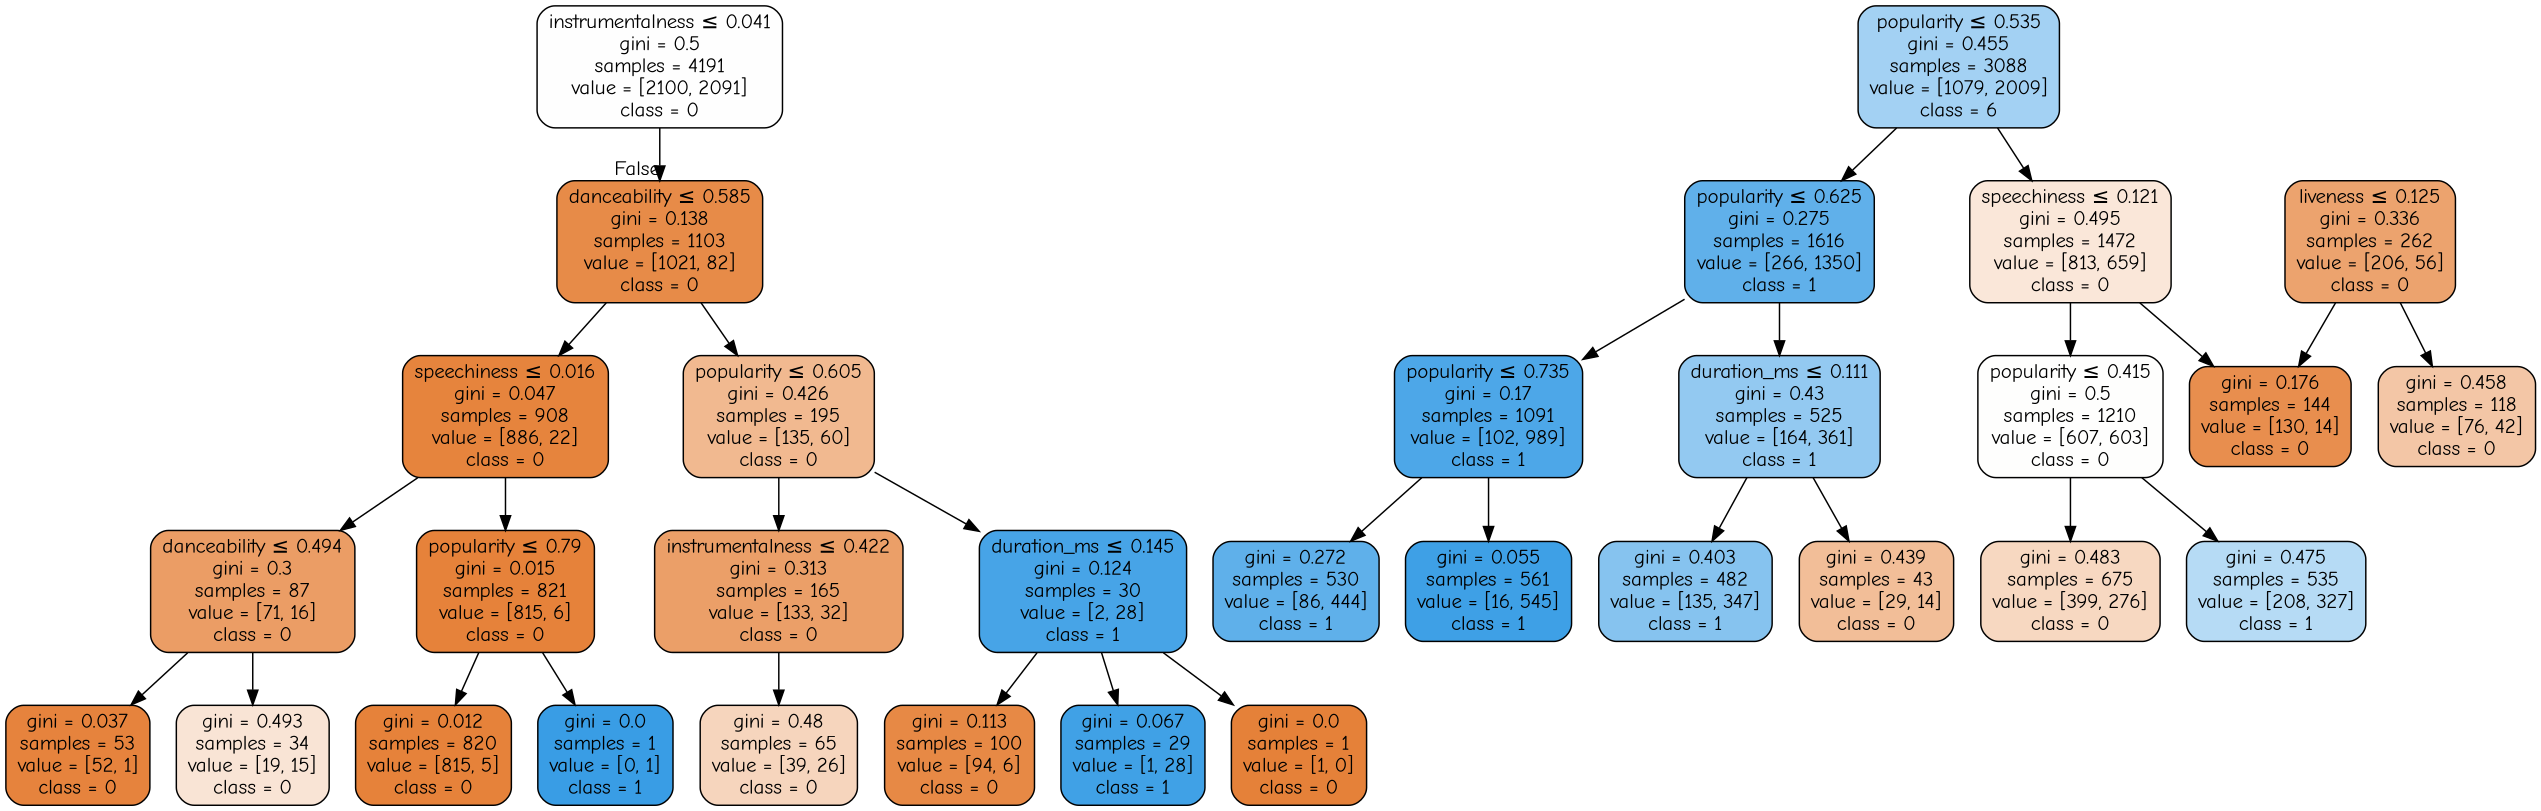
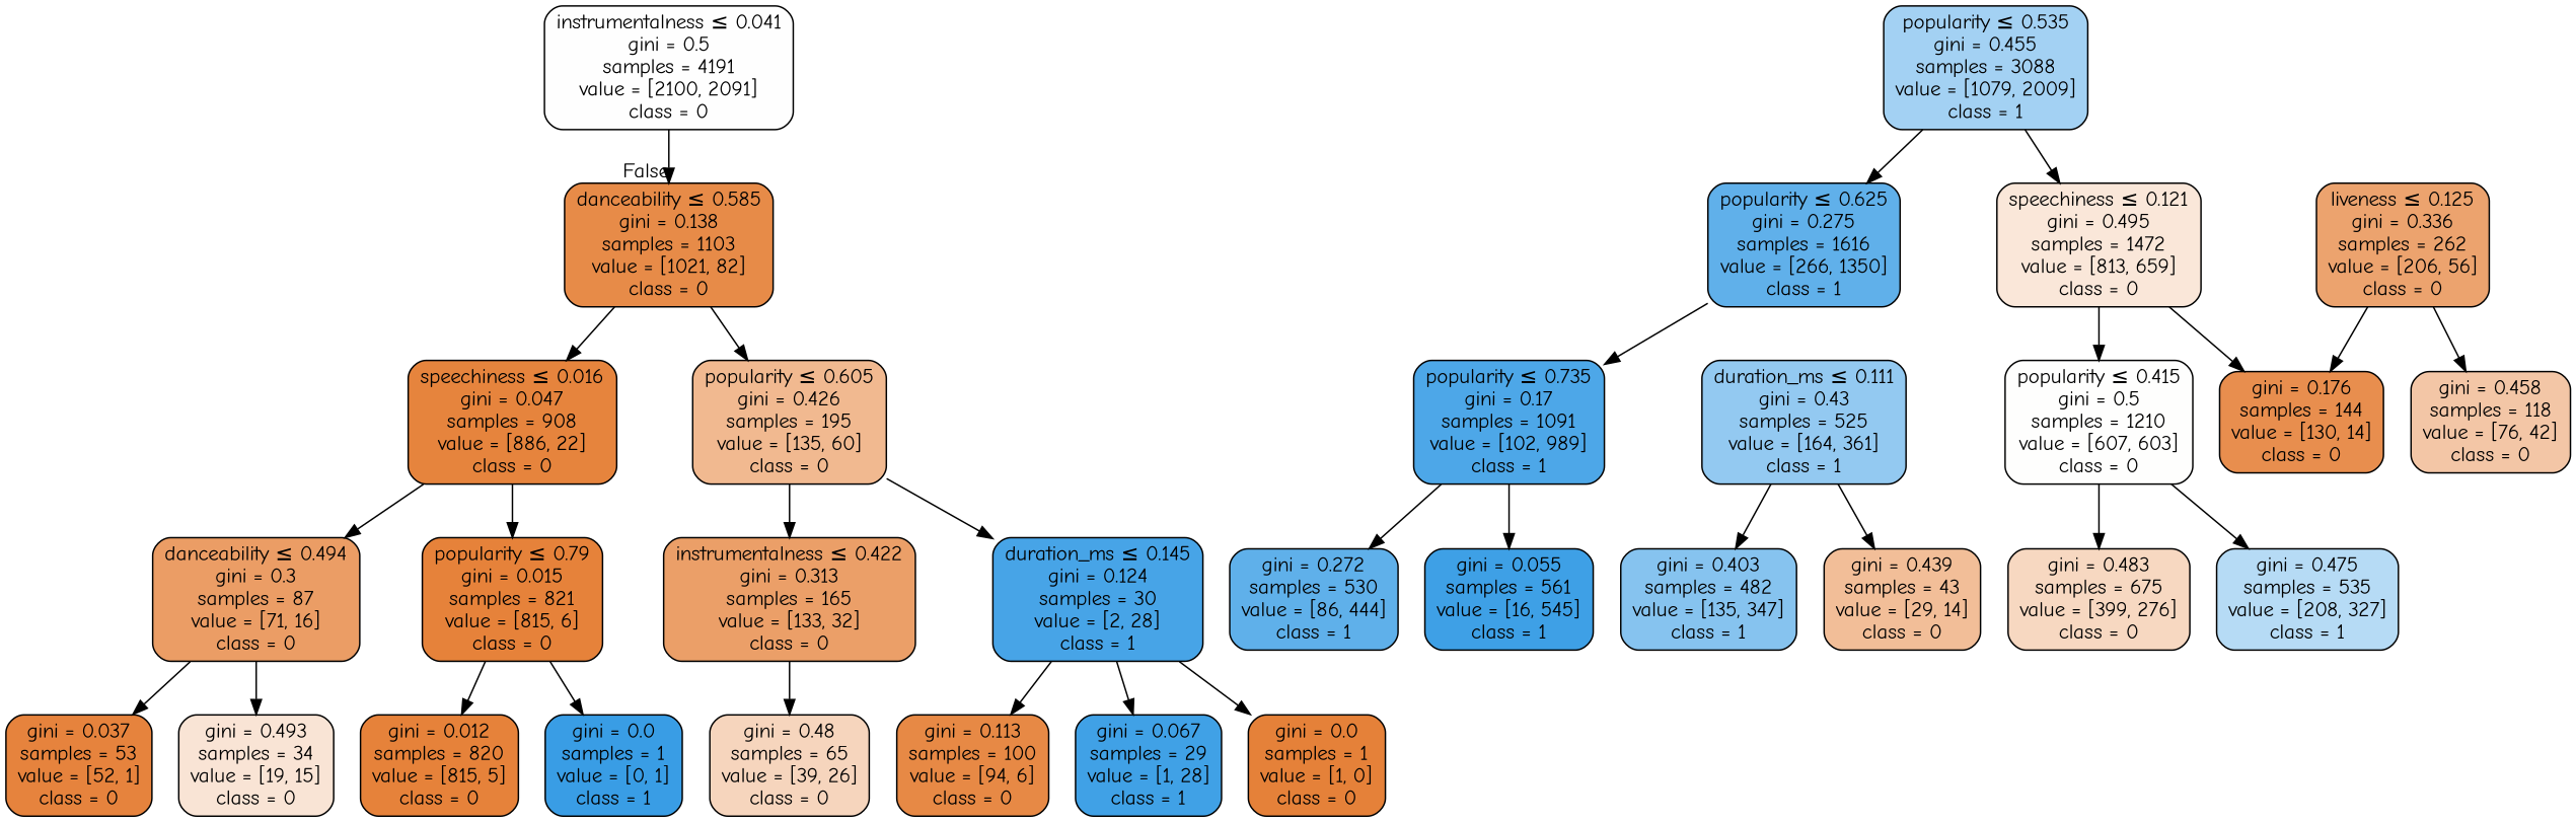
  digraph {
    fontname="Comic Neue"
    node [color=black fillcolor="#e58139fd" fontname="Comic Neue" shape=box style="filled, rounded"]
    edge [fontname="Comic Neue"]
    n1 [fillcolor="#e5813901" label=<instrumentalness &le; 0.041<br/>gini = 0.5<br/>samples = 4191<br/>value = [2100, 2091]<br/>class = 0>]
    n2 [fillcolor="#e58139eb" label=<danceability &le; 0.585<br/>gini = 0.138<br/>samples = 1103<br/>value = [1021, 82]<br/>class = 0>]
-   n3 [fillcolor="#399de576" label=<popularity &le; 0.535<br/>gini = 0.455<br/>samples = 3088<br/>value = [1079, 2009]<br/>class = 6>]
+   n3 [fillcolor="#399de576" label=<popularity &le; 0.535<br/>gini = 0.455<br/>samples = 3088<br/>value = [1079, 2009]<br/>class = 1>]
    n4 [fillcolor="#e5813930" label=<speechiness &le; 0.121<br/>gini = 0.495<br/>samples = 1472<br/>value = [813, 659]<br/>class = 0>]
    n5 [fillcolor="#399de5cd" label=<popularity &le; 0.625<br/>gini = 0.275<br/>samples = 1616<br/>value = [266, 1350]<br/>class = 1>]
    n6 [fillcolor="#e58139f9" label=<speechiness &le; 0.016<br/>gini = 0.047<br/>samples = 908<br/>value = [886, 22]<br/>class = 0>]
    n7 [fillcolor="#e581398e" label=<popularity &le; 0.605<br/>gini = 0.426<br/>samples = 195<br/>value = [135, 60]<br/>class = 0>]
    n8 [fillcolor="#e5813902" label=<popularity &le; 0.415<br/>gini = 0.5<br/>samples = 1210<br/>value = [607, 603]<br/>class = 0>]
    n9 [fillcolor="#e58139e4" label=<gini = 0.176<br/>samples = 144<br/>value = [130, 14]<br/>class = 0>]
    n10 [fillcolor="#399de58b" label=<duration_ms &le; 0.111<br/>gini = 0.43<br/>samples = 525<br/>value = [164, 361]<br/>class = 1>]
    n11 [fillcolor="#399de5e5" label=<popularity &le; 0.735<br/>gini = 0.17<br/>samples = 1091<br/>value = [102, 989]<br/>class = 1>]
    n12 [fillcolor="#e581394f" label=<gini = 0.483<br/>samples = 675<br/>value = [399, 276]<br/>class = 0>]
    n13 [fillcolor="#399de55d" label=<gini = 0.475<br/>samples = 535<br/>value = [208, 327]<br/>class = 1>]
    n14 [fillcolor="#e58139ba" label=<liveness &le; 0.125<br/>gini = 0.336<br/>samples = 262<br/>value = [206, 56]<br/>class = 0>]
    n15 [fillcolor="#e5813972" label=<gini = 0.458<br/>samples = 118<br/>value = [76, 42]<br/>class = 0>]
    n16 [fillcolor="#399de59c" label=<gini = 0.403<br/>samples = 482<br/>value = [135, 347]<br/>class = 1>]
    n17 [fillcolor="#e5813984" label=<gini = 0.439<br/>samples = 43<br/>value = [29, 14]<br/>class = 0>]
    n18 [fillcolor="#399de5ce" label=<gini = 0.272<br/>samples = 530<br/>value = [86, 444]<br/>class = 1>]
    n19 [fillcolor="#399de5f8" label=<gini = 0.055<br/>samples = 561<br/>value = [16, 545]<br/>class = 1>]
    n20 [fillcolor="#e58139c6" label=<danceability &le; 0.494<br/>gini = 0.3<br/>samples = 87<br/>value = [71, 16]<br/>class = 0>]
    n21 [label=<popularity &le; 0.79<br/>gini = 0.015<br/>samples = 821<br/>value = [815, 6]<br/>class = 0>]
    n22 [fillcolor="#e58139c2" label=<instrumentalness &le; 0.422<br/>gini = 0.313<br/>samples = 165<br/>value = [133, 32]<br/>class = 0>]
    n23 [fillcolor="#399de5ed" label=<duration_ms &le; 0.145<br/>gini = 0.124<br/>samples = 30<br/>value = [2, 28]<br/>class = 1>]
    n24 [fillcolor="#e58139fa" label=<gini = 0.037<br/>samples = 53<br/>value = [52, 1]<br/>class = 0>]
    n25 [fillcolor="#e5813936" label=<gini = 0.493<br/>samples = 34<br/>value = [19, 15]<br/>class = 0>]
    n26 [label=<gini = 0.012<br/>samples = 820<br/>value = [815, 5]<br/>class = 0>]
    n27 [fillcolor="#399de5ff" label=<gini = 0.0<br/>samples = 1<br/>value = [0, 1]<br/>class = 1>]
    n28 [fillcolor="#e5813955" label=<gini = 0.48<br/>samples = 65<br/>value = [39, 26]<br/>class = 0>]
    n29 [fillcolor="#e58139ef" label=<gini = 0.113<br/>samples = 100<br/>value = [94, 6]<br/>class = 0>]
    n30 [fillcolor="#399de5f6" label=<gini = 0.067<br/>samples = 29<br/>value = [1, 28]<br/>class = 1>]
    n31 [fillcolor="#e58139ff" label=<gini = 0.0<br/>samples = 1<br/>value = [1, 0]<br/>class = 0>]
    n1 -> n2 [headlabel=False labelangle=-45 labeldistance=2.5]
    n2 -> n6
    n2 -> n7
    n3 -> n4
    n3 -> n5
    n4 -> n8
    n4 -> n9
-   n5 -> n10
    n5 -> n11
    n6 -> n20
    n6 -> n21
    n7 -> n22
    n7 -> n23
    n8 -> n12
    n8 -> n13
    n10 -> n16
    n10 -> n17
    n11 -> n18
    n11 -> n19
    n14 -> n9
    n14 -> n15
    n20 -> n24
    n20 -> n25
    n21 -> n26
    n21 -> n27
    n22 -> n28
    n23 -> n29
    n23 -> n30
    n23 -> n31
  }
